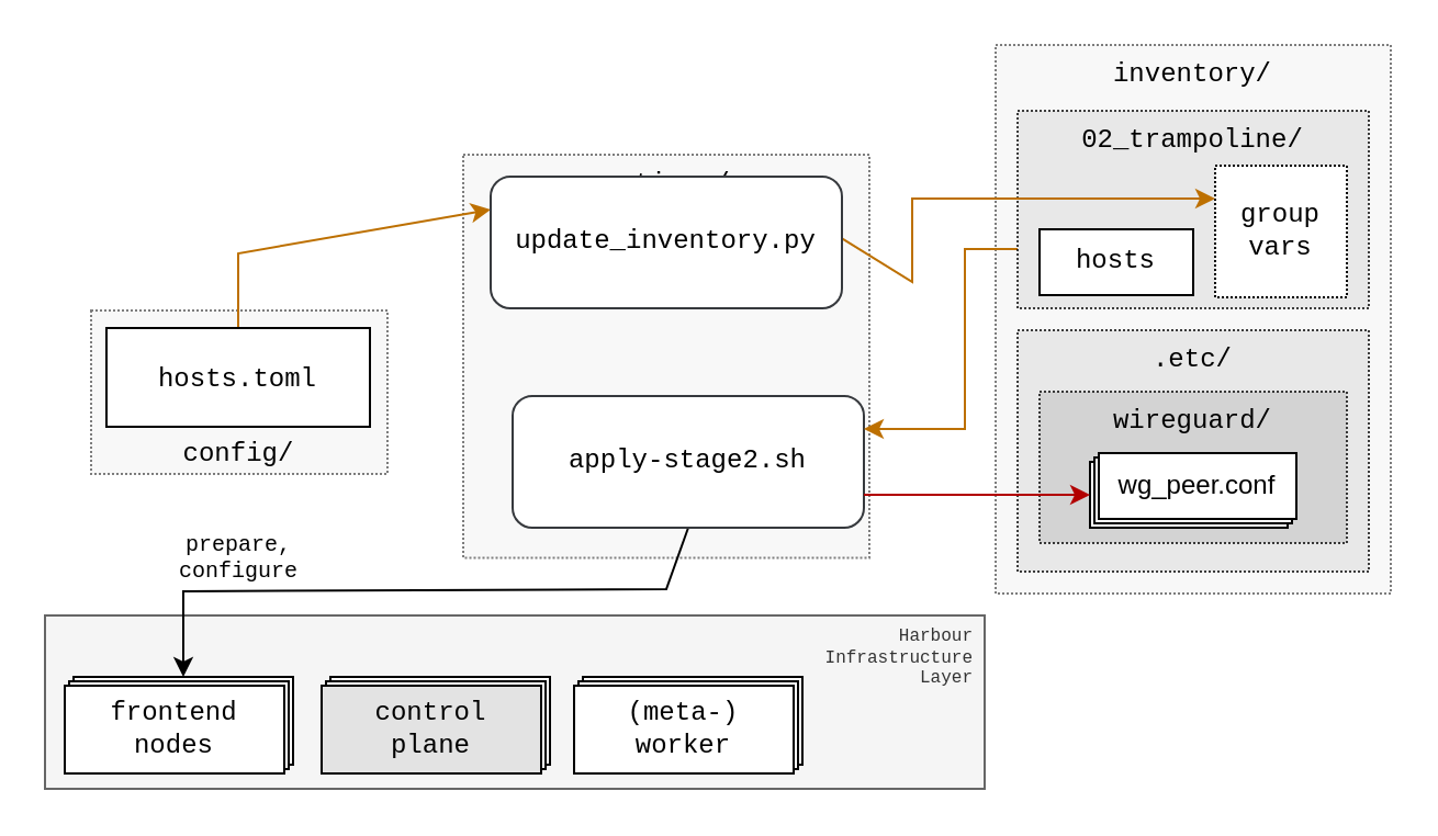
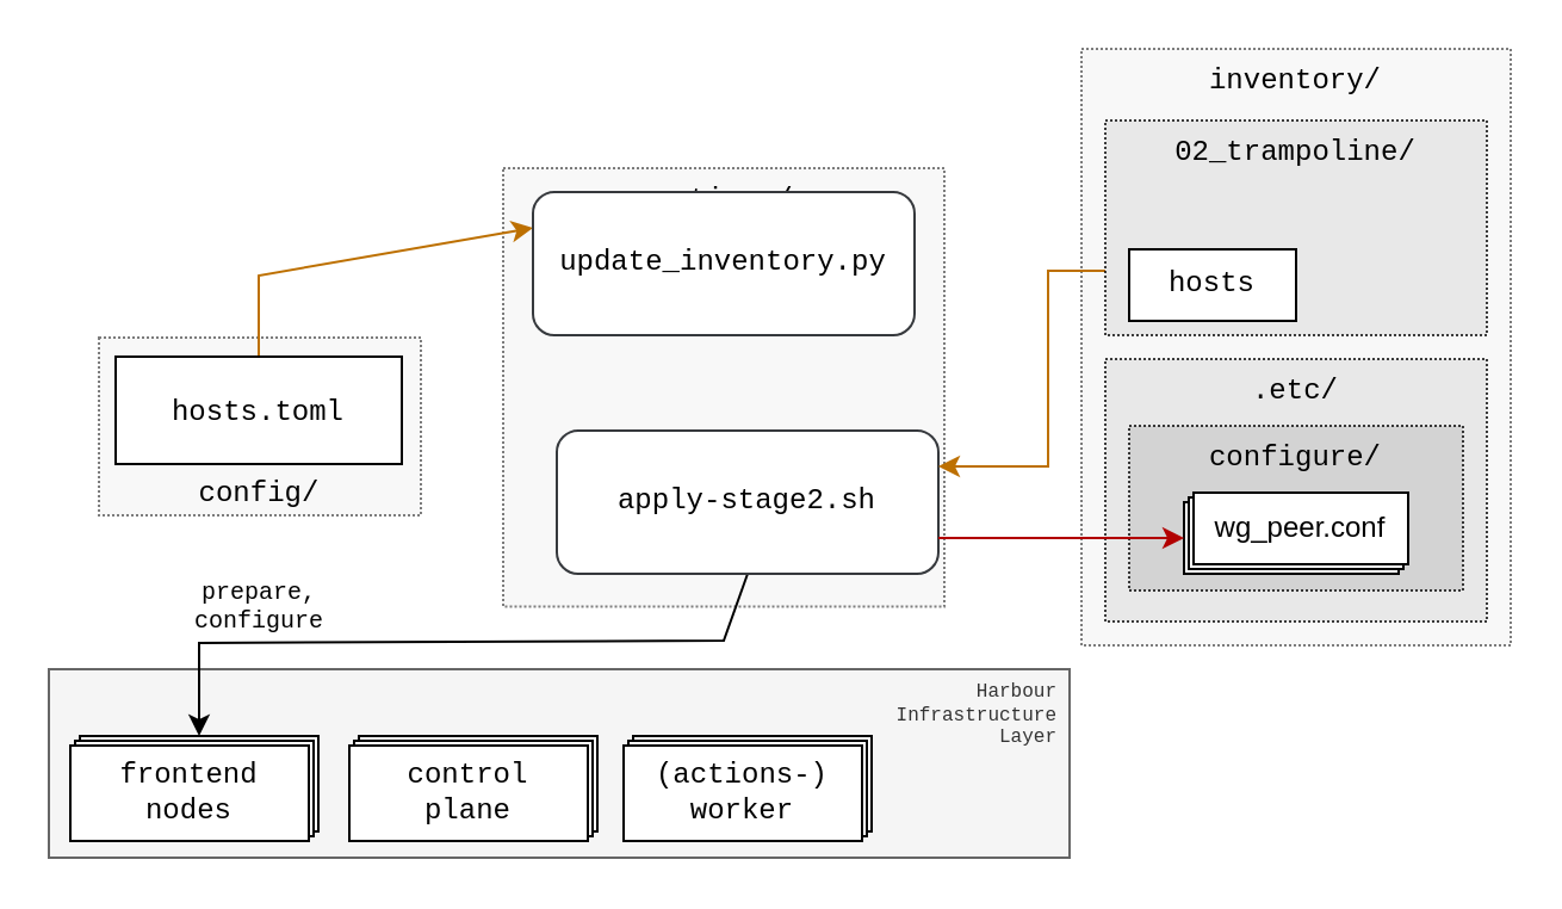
  <mxCell id="0" />
  <mxCell id="1" parent="0" />
  <mxCell id="2" value="Harbour&lt;br style=&quot;font-size: 8px;&quot;&gt;Infrastructure&lt;br style=&quot;font-size: 8px;&quot;&gt;Layer" style="rounded=0;whiteSpace=wrap;html=1;fontFamily=Courier New;fillColor=#f5f5f5;verticalAlign=top;strokeColor=#666666;fontColor=#333333;fontSize=8;labelPosition=center;verticalLabelPosition=middle;align=right;spacing=0;spacingRight=5;" vertex="1" parent="1"><mxGeometry x="20" y="280" width="428" height="79" as="geometry" /></mxCell>
  <mxCell id="3" value="actions/" style="rounded=0;whiteSpace=wrap;html=1;fontFamily=Courier New;verticalAlign=top;dashed=1;dashPattern=1 1;fillColor=#F2F2F2;opacity=50;" vertex="1" parent="1"><mxGeometry x="210.5" y="70" width="185" height="183.75" as="geometry" /></mxCell>
  <mxCell id="4" value="config/" style="rounded=0;whiteSpace=wrap;html=1;fontFamily=Courier New;verticalAlign=bottom;dashed=1;dashPattern=1 1;fillColor=#F2F2F2;opacity=50;" vertex="1" parent="1"><mxGeometry x="41" y="141" width="135" height="74.5" as="geometry" /></mxCell>
  <mxCell id="5" style="edgeStyle=none;rounded=0;html=1;exitX=0.5;exitY=0;exitDx=0;exitDy=0;entryX=0;entryY=0.25;entryDx=0;entryDy=0;startArrow=none;startFill=0;fillColor=#f0a30a;strokeColor=#BD7000;" edge="1" parent="1" source="6" target="16"><mxGeometry relative="1" as="geometry"><Array as="points"><mxPoint x="108" y="115" /></Array></mxGeometry></mxCell>
  <mxCell id="6" value="&lt;font face=&quot;Courier New&quot;&gt;hosts.toml&lt;br&gt;&lt;/font&gt;" style="rounded=0;whiteSpace=wrap;html=1;" vertex="1" parent="1"><mxGeometry x="48" y="149" width="120" height="45" as="geometry" /></mxCell>
  <mxCell id="7" value="prepare,&lt;br style=&quot;font-size: 10px;&quot;&gt;configure" style="edgeStyle=none;rounded=0;html=1;exitX=0.5;exitY=1;exitDx=0;exitDy=0;entryX=0.5;entryY=0;entryDx=0;entryDy=0;fontFamily=Courier New;fontSize=10;labelBackgroundColor=none;labelPosition=center;verticalLabelPosition=top;align=center;verticalAlign=bottom;spacing=1;" edge="1" parent="1" source="8" target="22"><mxGeometry x="0.561" y="-1" relative="1" as="geometry"><Array as="points"><mxPoint x="303" y="268" /><mxPoint x="83" y="269" /></Array><mxPoint as="offset" /></mxGeometry></mxCell>
  <mxCell id="8" value="apply-stage2.sh" style="rounded=1;whiteSpace=wrap;html=1;fontFamily=Courier New;strokeColor=#36393d;fillColor=#FFFFFF;" vertex="1" parent="1"><mxGeometry x="233" y="180" width="160" height="60" as="geometry" /></mxCell>
  <mxCell id="9" value="inventory/" style="rounded=0;whiteSpace=wrap;html=1;fontFamily=Courier New;verticalAlign=top;dashed=1;dashPattern=1 1;fillColor=#F2F2F2;opacity=50;" vertex="1" parent="1"><mxGeometry x="453" y="20" width="180" height="250" as="geometry" /></mxCell>
  <mxCell id="10" style="edgeStyle=none;html=1;entryX=1;entryY=0.25;entryDx=0;entryDy=0;rounded=0;fillColor=#f0a30a;strokeColor=#BD7000;" edge="1" parent="1" target="8"><mxGeometry relative="1" as="geometry"><mxPoint x="463" y="113" as="sourcePoint" /><Array as="points"><mxPoint x="439" y="113" /><mxPoint x="439" y="195" /></Array></mxGeometry></mxCell>
  <mxCell id="11" value="02_trampoline/" style="rounded=0;whiteSpace=wrap;html=1;dashed=1;dashPattern=1 1;fontFamily=Courier New;verticalAlign=top;fillColor=#E3E3E3;opacity=75;" vertex="1" parent="1"><mxGeometry x="463" y="50" width="160" height="90" as="geometry" /></mxCell>
  <mxCell id="12" value=".etc/" style="rounded=0;whiteSpace=wrap;html=1;dashed=1;dashPattern=1 1;fontFamily=Courier New;verticalAlign=top;fillColor=#E3E3E3;opacity=75;" vertex="1" parent="1"><mxGeometry x="463" y="150" width="160" height="110" as="geometry" /></mxCell>
  <mxCell id="13" value="hosts" style="rounded=0;whiteSpace=wrap;html=1;fontFamily=Courier New;verticalAlign=middle;" vertex="1" parent="1"><mxGeometry x="473" y="104" width="70" height="30" as="geometry" /></mxCell>
- <mxCell id="14" value="group&lt;br&gt;vars" style="rounded=0;whiteSpace=wrap;html=1;fontFamily=Courier New;verticalAlign=middle;dashed=1;dashPattern=1 1;" vertex="1" parent="1"><mxGeometry x="553" y="75" width="60" height="60" as="geometry" /></mxCell>
- <mxCell id="15" style="edgeStyle=none;rounded=0;html=1;exitX=0.999;exitY=0.467;exitDx=0;exitDy=0;entryX=0;entryY=0.25;entryDx=0;entryDy=0;fontFamily=Courier New;fillColor=#f0a30a;strokeColor=#BD7000;exitPerimeter=0;" edge="1" parent="1" source="16" target="14"><mxGeometry relative="1" as="geometry"><Array as="points"><mxPoint x="415" y="128" /><mxPoint x="415" y="90" /><mxPoint x="523" y="90" /></Array></mxGeometry></mxCell>
  <mxCell id="16" value="update_inventory.py" style="rounded=1;whiteSpace=wrap;html=1;fontFamily=Courier New;strokeColor=#36393d;fillColor=#FFFFFF;" vertex="1" parent="1"><mxGeometry x="223" y="80" width="160" height="60" as="geometry" /></mxCell>
- <mxCell id="17" value="wireguard/" style="rounded=0;whiteSpace=wrap;html=1;dashed=1;dashPattern=1 1;fontFamily=Courier New;verticalAlign=top;opacity=75;fillColor=#CCCCCC;" vertex="1" parent="1"><mxGeometry x="473" y="178" width="140" height="69" as="geometry" /></mxCell>
+ <mxCell id="17" value="configure/" style="rounded=0;whiteSpace=wrap;html=1;dashed=1;dashPattern=1 1;fontFamily=Courier New;verticalAlign=top;opacity=75;fillColor=#CCCCCC;" vertex="1" parent="1"><mxGeometry x="473" y="178" width="140" height="69" as="geometry" /></mxCell>
  <mxCell id="18" value="wg_peer.conf" style="rounded=0;whiteSpace=wrap;html=1;verticalAlign=middle;" vertex="1" parent="1"><mxGeometry x="496" y="210" width="90" height="30" as="geometry" /></mxCell>
  <mxCell id="19" value="wg_peer.conf" style="rounded=0;whiteSpace=wrap;html=1;verticalAlign=middle;" vertex="1" parent="1"><mxGeometry x="498" y="208" width="90" height="30" as="geometry" /></mxCell>
  <mxCell id="20" value="wg_peer.conf" style="rounded=0;whiteSpace=wrap;html=1;verticalAlign=middle;" vertex="1" parent="1"><mxGeometry x="500" y="206" width="90" height="30" as="geometry" /></mxCell>
  <mxCell id="21" style="edgeStyle=none;rounded=0;html=1;exitX=1;exitY=0.75;exitDx=0;exitDy=0;entryX=0;entryY=0.5;entryDx=0;entryDy=0;fillColor=#e51400;strokeColor=#B20000;" edge="1" parent="1" source="8" target="18"><mxGeometry relative="1" as="geometry" /></mxCell>
  <mxCell id="22" value="frontend nodes" style="rounded=0;whiteSpace=wrap;html=1;verticalAlign=middle;fontFamily=Courier New;" vertex="1" parent="1"><mxGeometry x="33" y="308" width="100" height="40" as="geometry" /></mxCell>
  <mxCell id="23" value="frontend nodes" style="rounded=0;whiteSpace=wrap;html=1;verticalAlign=middle;fontFamily=Courier New;" vertex="1" parent="1"><mxGeometry x="31" y="310" width="100" height="40" as="geometry" /></mxCell>
  <mxCell id="24" value="frontend&lt;br&gt;nodes" style="rounded=0;whiteSpace=wrap;html=1;verticalAlign=middle;fontFamily=Courier New;" vertex="1" parent="1"><mxGeometry x="29" y="312" width="100" height="40" as="geometry" /></mxCell>
  <mxCell id="25" value="co" style="rounded=0;whiteSpace=wrap;html=1;verticalAlign=middle;fontFamily=Courier New;" vertex="1" parent="1"><mxGeometry x="150" y="308" width="100" height="40" as="geometry" /></mxCell>
  <mxCell id="26" value="frontend nodes" style="rounded=0;whiteSpace=wrap;html=1;verticalAlign=middle;fontFamily=Courier New;" vertex="1" parent="1"><mxGeometry x="148" y="310" width="100" height="40" as="geometry" /></mxCell>
- <mxCell id="27" value="control&lt;br&gt;plane" style="rounded=0;whiteSpace=wrap;html=1;verticalAlign=middle;fontFamily=Courier New;fillColor=#e3e3e3;" vertex="1" parent="1"><mxGeometry x="146" y="312" width="100" height="40" as="geometry" /></mxCell>
+ <mxCell id="27" value="control&lt;br&gt;plane" style="rounded=0;whiteSpace=wrap;html=1;verticalAlign=middle;fontFamily=Courier New;" vertex="1" parent="1"><mxGeometry x="146" y="312" width="100" height="40" as="geometry" /></mxCell>
  <mxCell id="28" value="frontend nodes" style="rounded=0;whiteSpace=wrap;html=1;verticalAlign=middle;fontFamily=Courier New;" vertex="1" parent="1"><mxGeometry x="265" y="308" width="100" height="40" as="geometry" /></mxCell>
  <mxCell id="29" value="frontend nodes" style="rounded=0;whiteSpace=wrap;html=1;verticalAlign=middle;fontFamily=Courier New;" vertex="1" parent="1"><mxGeometry x="263" y="310" width="100" height="40" as="geometry" /></mxCell>
- <mxCell id="30" value="(meta-)&lt;br&gt;worker" style="rounded=0;whiteSpace=wrap;html=1;verticalAlign=middle;fontFamily=Courier New;" vertex="1" parent="1"><mxGeometry x="261" y="312" width="100" height="40" as="geometry" /></mxCell>
+ <mxCell id="30" value="(actions-)&lt;br&gt;worker" style="rounded=0;whiteSpace=wrap;html=1;verticalAlign=middle;fontFamily=Courier New;" vertex="1" parent="1"><mxGeometry x="261" y="312" width="100" height="40" as="geometry" /></mxCell>
